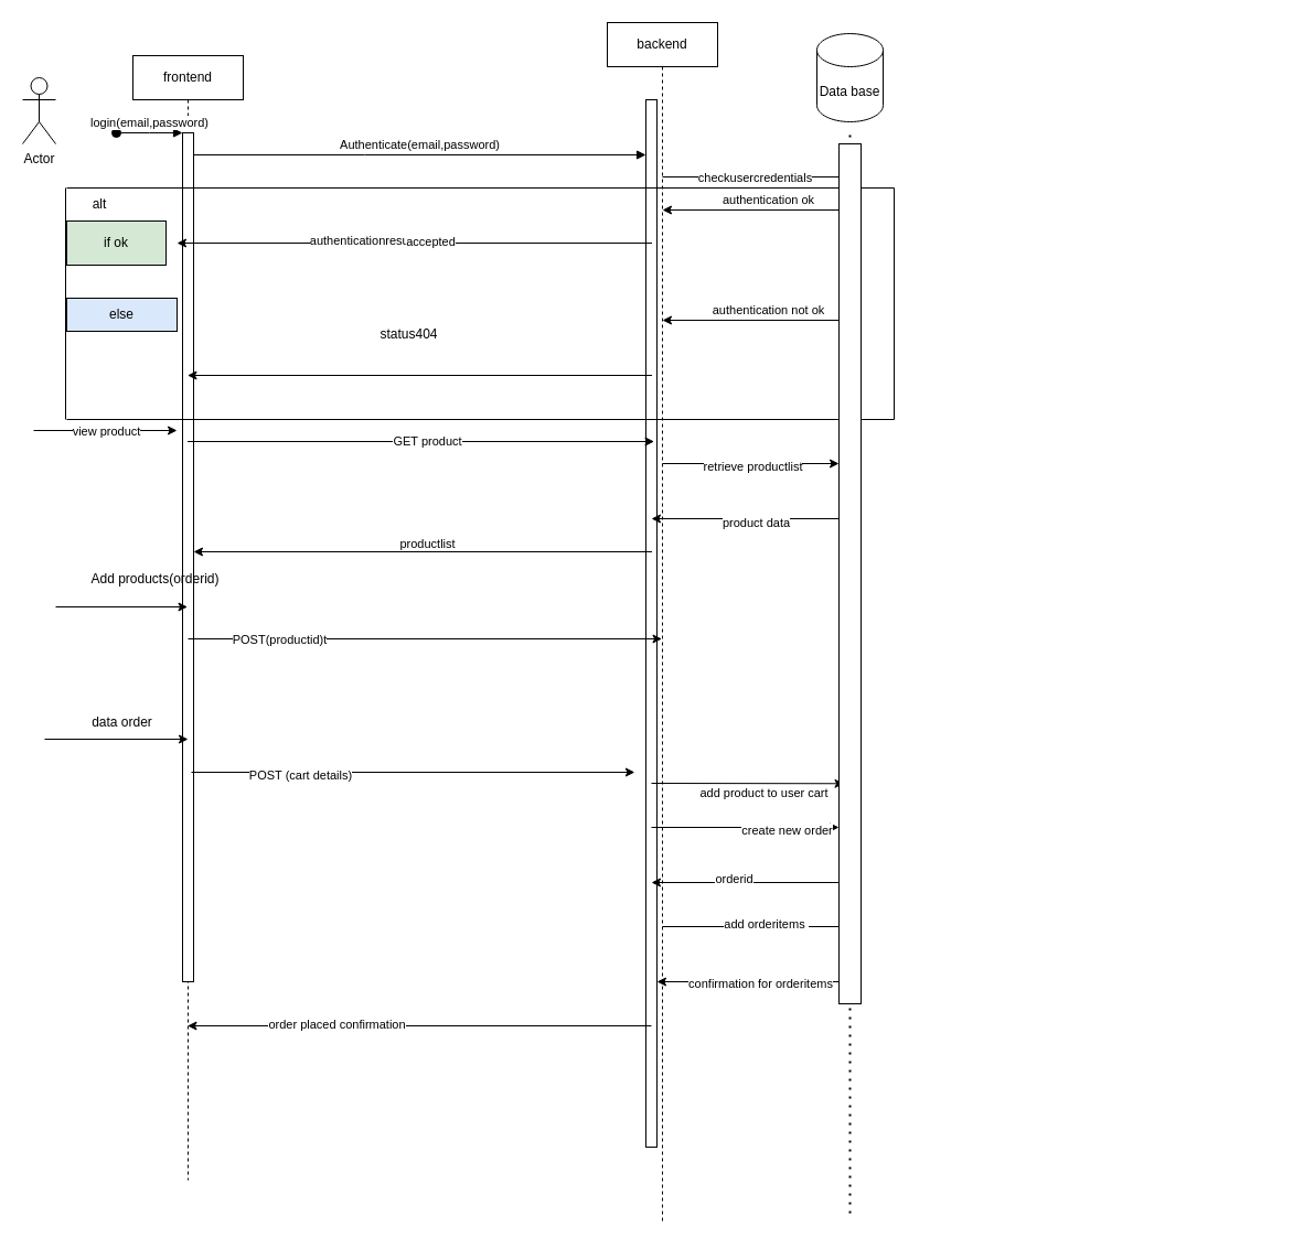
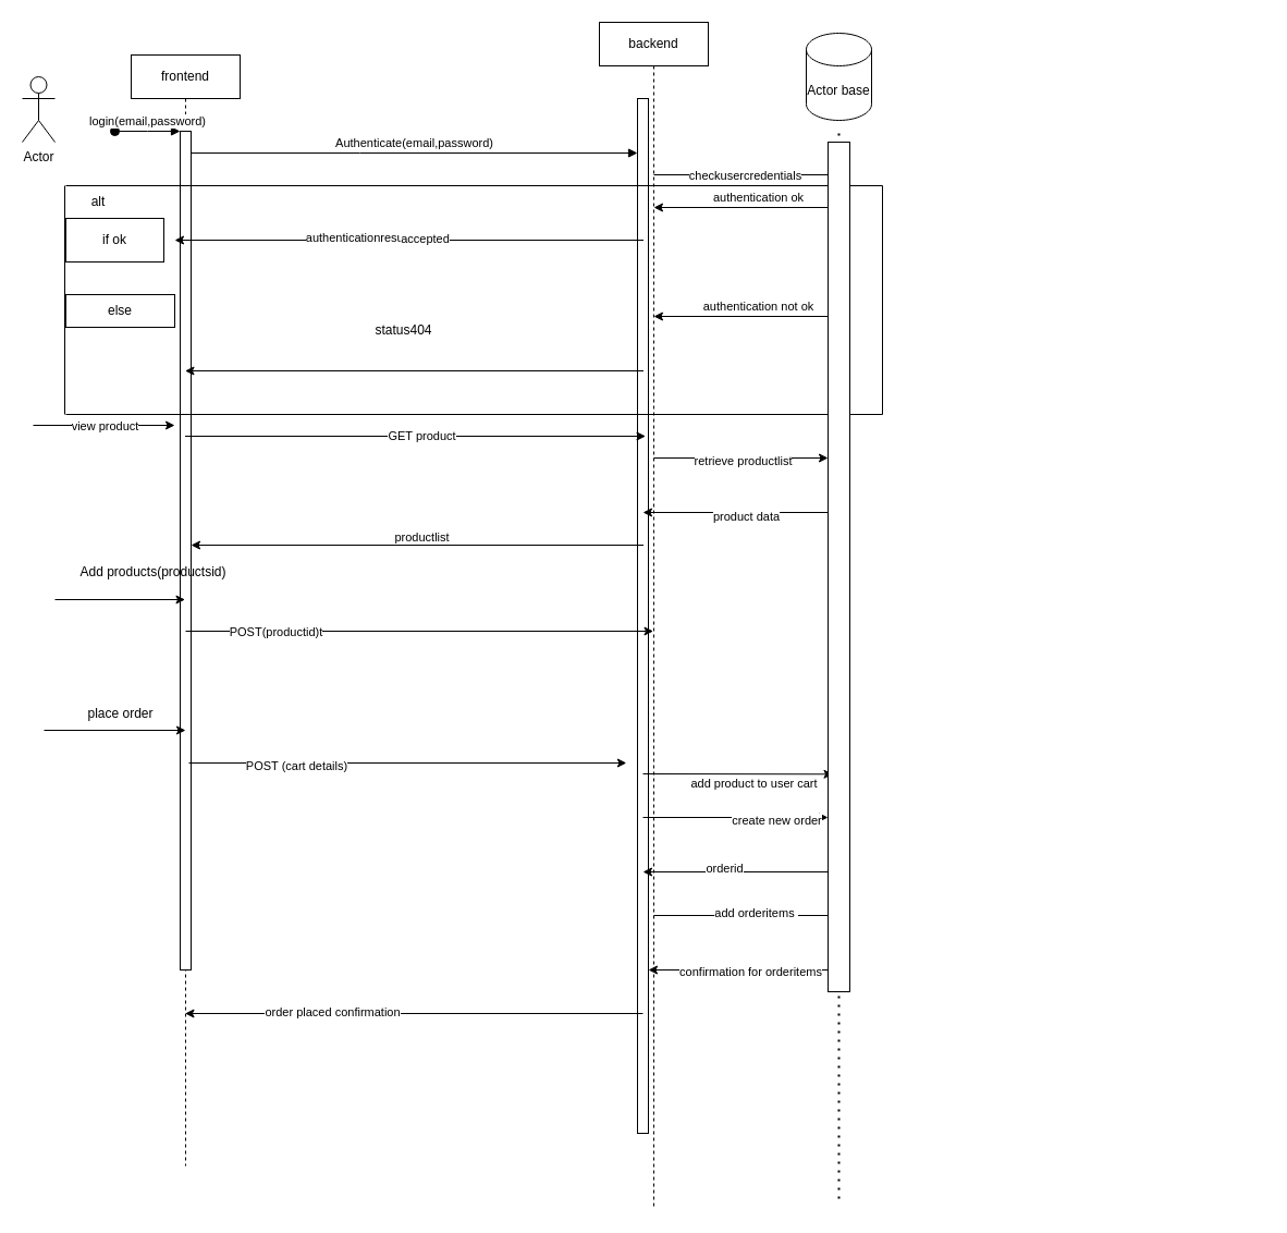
  <mxCell id="0" />
  <mxCell id="1" parent="0" />
  <mxCell id="2" value="frontend" style="shape=umlLifeline;perimeter=lifelinePerimeter;whiteSpace=wrap;html=1;container=0;dropTarget=0;collapsible=0;recursiveResize=0;outlineConnect=0;portConstraint=eastwest;newEdgeStyle={&quot;edgeStyle&quot;:&quot;elbowEdgeStyle&quot;,&quot;elbow&quot;:&quot;vertical&quot;,&quot;curved&quot;:0,&quot;rounded&quot;:0};" vertex="1" parent="1"><mxGeometry x="120" y="50" width="100" height="1020" as="geometry" /></mxCell>
  <mxCell id="3" value="" style="html=1;points=[];perimeter=orthogonalPerimeter;outlineConnect=0;targetShapes=umlLifeline;portConstraint=eastwest;newEdgeStyle={&quot;edgeStyle&quot;:&quot;elbowEdgeStyle&quot;,&quot;elbow&quot;:&quot;vertical&quot;,&quot;curved&quot;:0,&quot;rounded&quot;:0};" vertex="1" parent="2"><mxGeometry x="45" y="70" width="10" height="770" as="geometry" /></mxCell>
  <mxCell id="4" value="login(email,password)" style="html=1;verticalAlign=bottom;startArrow=oval;endArrow=block;startSize=8;edgeStyle=elbowEdgeStyle;elbow=vertical;curved=0;rounded=0;" edge="1" parent="2" target="3"><mxGeometry relative="1" as="geometry"><mxPoint x="-15" y="70" as="sourcePoint" /></mxGeometry></mxCell>
  <mxCell id="5" value="backend" style="shape=umlLifeline;perimeter=lifelinePerimeter;whiteSpace=wrap;html=1;container=0;dropTarget=0;collapsible=0;recursiveResize=0;outlineConnect=0;portConstraint=eastwest;newEdgeStyle={&quot;edgeStyle&quot;:&quot;elbowEdgeStyle&quot;,&quot;elbow&quot;:&quot;vertical&quot;,&quot;curved&quot;:0,&quot;rounded&quot;:0};" vertex="1" parent="1"><mxGeometry x="550" y="20" width="100" height="1090" as="geometry" /></mxCell>
  <mxCell id="6" value="" style="html=1;points=[];perimeter=orthogonalPerimeter;outlineConnect=0;targetShapes=umlLifeline;portConstraint=eastwest;newEdgeStyle={&quot;edgeStyle&quot;:&quot;elbowEdgeStyle&quot;,&quot;elbow&quot;:&quot;vertical&quot;,&quot;curved&quot;:0,&quot;rounded&quot;:0};" vertex="1" parent="5"><mxGeometry x="35" y="70" width="10" height="950" as="geometry" /></mxCell>
  <mxCell id="7" value="Authenticate(email,password)" style="html=1;verticalAlign=bottom;endArrow=block;edgeStyle=elbowEdgeStyle;elbow=vertical;curved=0;rounded=0;" edge="1" parent="1"><mxGeometry relative="1" as="geometry"><mxPoint x="175" y="140" as="sourcePoint" /><Array as="points"><mxPoint x="330" y="140" /></Array><mxPoint x="585" y="140" as="targetPoint" /></mxGeometry></mxCell>
  <mxCell id="8" value="Actor" style="shape=umlActor;verticalLabelPosition=bottom;verticalAlign=top;html=1;outlineConnect=0;" vertex="1" parent="1"><mxGeometry x="20" y="70" width="30" height="60" as="geometry" /></mxCell>
- <mxCell id="9" value="Data base" style="shape=cylinder3;whiteSpace=wrap;html=1;boundedLbl=1;backgroundOutline=1;size=15;" vertex="1" parent="1"><mxGeometry x="740" width="60" height="80" as="geometry" y="30" /></mxCell>
+ <mxCell id="9" value="Actor base" style="shape=cylinder3;whiteSpace=wrap;html=1;boundedLbl=1;backgroundOutline=1;size=15;" vertex="1" parent="1"><mxGeometry x="740" width="60" height="80" as="geometry" y="30" /></mxCell>
  <mxCell id="10" value="" style="edgeStyle=none;orthogonalLoop=1;jettySize=auto;html=1;rounded=0;" edge="1" parent="1"><mxGeometry width="100" relative="1" as="geometry"><mxPoint x="600" y="160" as="sourcePoint" /><mxPoint x="770" y="160" as="targetPoint" /><Array as="points" /></mxGeometry></mxCell>
  <mxCell id="11" value="checkusercredentials" style="edgeLabel;html=1;align=center;verticalAlign=middle;resizable=0;points=[];" connectable="0" vertex="1" parent="10"><mxGeometry x="-0.029" relative="1" as="geometry"><mxPoint as="offset" /></mxGeometry></mxCell>
  <mxCell id="12" value="" style="endArrow=none;dashed=1;html=1;dashPattern=1 3;strokeWidth=2;rounded=0;" edge="1" parent="1"><mxGeometry width="50" height="50" relative="1" as="geometry"><mxPoint x="770" y="1100" as="sourcePoint" /><mxPoint x="770" y="120" as="targetPoint" /><Array as="points"><mxPoint x="770" y="570" /></Array></mxGeometry></mxCell>
  <mxCell id="13" value="" style="endArrow=classic;html=1;rounded=0;" edge="1" parent="1"><mxGeometry width="50" height="50" relative="1" as="geometry"><mxPoint x="590.5" y="220" as="sourcePoint" /><mxPoint x="160" y="220" as="targetPoint" /></mxGeometry></mxCell>
  <mxCell id="14" value="authenticationresult" style="edgeLabel;html=1;align=center;verticalAlign=middle;resizable=0;points=[];" connectable="0" vertex="1" parent="13"><mxGeometry x="0.222" y="-3" relative="1" as="geometry"><mxPoint as="offset" /></mxGeometry></mxCell>
  <mxCell id="15" value="accepted" style="edgeLabel;html=1;align=center;verticalAlign=middle;resizable=0;points=[];" connectable="0" vertex="1" parent="13"><mxGeometry x="-0.065" y="-2" relative="1" as="geometry"><mxPoint as="offset" /></mxGeometry></mxCell>
  <mxCell id="16" value="" style="endArrow=classic;html=1;rounded=0;" edge="1" parent="1"><mxGeometry width="50" height="50" relative="1" as="geometry"><mxPoint x="30" y="390" as="sourcePoint" /><mxPoint x="160" y="390" as="targetPoint" /></mxGeometry></mxCell>
  <mxCell id="17" value="view product" style="edgeLabel;html=1;align=center;verticalAlign=middle;resizable=0;points=[];" connectable="0" vertex="1" parent="16"><mxGeometry x="0.007" y="3" relative="1" as="geometry"><mxPoint y="3" as="offset" /></mxGeometry></mxCell>
  <mxCell id="18" value="" style="endArrow=classic;html=1;rounded=0;" edge="1" parent="1"><mxGeometry width="50" height="50" relative="1" as="geometry"><mxPoint x="169.5" y="400" as="sourcePoint" /><mxPoint x="592.5" y="400" as="targetPoint" /></mxGeometry></mxCell>
  <mxCell id="19" value="GET product" style="edgeLabel;html=1;align=center;verticalAlign=middle;resizable=0;points=[];" connectable="0" vertex="1" parent="18"><mxGeometry x="0.025" y="1" relative="1" as="geometry"><mxPoint as="offset" /></mxGeometry></mxCell>
  <mxCell id="20" value="" style="endArrow=classic;html=1;rounded=0;" edge="1" parent="1"><mxGeometry width="50" height="50" relative="1" as="geometry"><mxPoint x="600" y="420" as="sourcePoint" /><mxPoint x="760" y="420" as="targetPoint" /></mxGeometry></mxCell>
  <mxCell id="21" value="retrieve productlist" style="edgeLabel;html=1;align=center;verticalAlign=middle;resizable=0;points=[];" connectable="0" vertex="1" parent="20"><mxGeometry x="0.01" y="-2" relative="1" as="geometry"><mxPoint as="offset" /></mxGeometry></mxCell>
  <mxCell id="22" value="" style="endArrow=classic;html=1;rounded=0;" edge="1" parent="1"><mxGeometry width="50" height="50" relative="1" as="geometry"><mxPoint x="770" y="470" as="sourcePoint" /><mxPoint x="590" y="470" as="targetPoint" /></mxGeometry></mxCell>
  <mxCell id="23" value="product data" style="edgeLabel;html=1;align=center;verticalAlign=middle;resizable=0;points=[];" connectable="0" vertex="1" parent="22"><mxGeometry x="-0.05" y="3" relative="1" as="geometry"><mxPoint as="offset" /></mxGeometry></mxCell>
  <mxCell id="24" value="" style="edgeStyle=none;orthogonalLoop=1;jettySize=auto;html=1;rounded=0;" edge="1" parent="1" target="3"><mxGeometry width="100" relative="1" as="geometry"><mxPoint x="590.5" y="500" as="sourcePoint" /><mxPoint x="180" y="500" as="targetPoint" /><Array as="points" /></mxGeometry></mxCell>
  <mxCell id="25" value="productlist" style="edgeLabel;html=1;align=center;verticalAlign=middle;resizable=0;points=[];" connectable="0" vertex="1" parent="24"><mxGeometry x="-0.02" y="-8" relative="1" as="geometry"><mxPoint as="offset" /></mxGeometry></mxCell>
- <mxCell id="26" value="Add products(orderid)" style="text;html=1;align=center;verticalAlign=middle;resizable=0;points=[];autosize=1;strokeColor=none;fillColor=none;" vertex="1" parent="1"><mxGeometry x="60" y="510" width="160" height="30" as="geometry" /></mxCell>
+ <mxCell id="26" value="Add products(productsid)" style="text;html=1;align=center;verticalAlign=middle;resizable=0;points=[];autosize=1;strokeColor=none;fillColor=none;" vertex="1" parent="1"><mxGeometry x="60" y="510" width="160" height="30" as="geometry" /></mxCell>
  <mxCell id="27" value="" style="endArrow=classic;html=1;rounded=0;" edge="1" parent="1" target="26"><mxGeometry width="50" height="50" relative="1" as="geometry"><mxPoint x="80" y="540" as="sourcePoint" /><mxPoint x="180" y="540" as="targetPoint" /></mxGeometry></mxCell>
  <mxCell id="28" value="" style="endArrow=classic;html=1;rounded=0;" edge="1" parent="1" target="2"><mxGeometry width="50" height="50" relative="1" as="geometry"><mxPoint x="50" y="550" as="sourcePoint" /><mxPoint x="139.5" y="550" as="targetPoint" /></mxGeometry></mxCell>
  <mxCell id="29" value="" style="endArrow=classic;html=1;rounded=0;" edge="1" parent="1" target="5"><mxGeometry width="50" height="50" relative="1" as="geometry"><mxPoint x="170" y="579" as="sourcePoint" /><mxPoint x="530" y="579" as="targetPoint" /></mxGeometry></mxCell>
  <mxCell id="30" value="POST(productid)t" style="edgeLabel;html=1;align=center;verticalAlign=middle;resizable=0;points=[];" connectable="0" vertex="1" parent="29"><mxGeometry x="-0.62" relative="1" as="geometry"><mxPoint as="offset" /></mxGeometry></mxCell>
  <mxCell id="31" value="" style="endArrow=classic;html=1;rounded=0;" edge="1" parent="1"><mxGeometry width="50" height="50" relative="1" as="geometry"><mxPoint x="590" y="710" as="sourcePoint" /><mxPoint x="764.5" y="710.29" as="targetPoint" /></mxGeometry></mxCell>
  <mxCell id="32" value="add product to user cart" style="edgeLabel;html=1;align=center;verticalAlign=middle;resizable=0;points=[];" connectable="0" vertex="1" parent="31"><mxGeometry x="0.166" relative="1" as="geometry"><mxPoint y="8" as="offset" /></mxGeometry></mxCell>
  <mxCell id="33" value="" style="endArrow=classic;html=1;rounded=0;" edge="1" parent="1"><mxGeometry width="50" height="50" relative="1" as="geometry"><mxPoint x="40" y="670" as="sourcePoint" /><mxPoint x="170" y="670" as="targetPoint" /></mxGeometry></mxCell>
- <mxCell id="34" value="data order" style="text;html=1;align=center;verticalAlign=middle;resizable=0;points=[];autosize=1;strokeColor=none;fillColor=none;" vertex="1" parent="1"><mxGeometry x="70" y="640" width="80" height="30" as="geometry" /></mxCell>
+ <mxCell id="34" value="place order" style="text;html=1;align=center;verticalAlign=middle;resizable=0;points=[];autosize=1;strokeColor=none;fillColor=none;" vertex="1" parent="1"><mxGeometry x="70" y="640" width="80" height="30" as="geometry" /></mxCell>
  <mxCell id="35" value="" style="endArrow=classic;html=1;rounded=0;" edge="1" parent="1"><mxGeometry width="50" height="50" relative="1" as="geometry"><mxPoint x="173.001" y="700" as="sourcePoint" /><mxPoint x="574.86" y="700" as="targetPoint" /></mxGeometry></mxCell>
  <mxCell id="36" value="POST (cart details)" style="edgeLabel;html=1;align=center;verticalAlign=middle;resizable=0;points=[];" connectable="0" vertex="1" parent="35"><mxGeometry x="0.052" y="-2" relative="1" as="geometry"><mxPoint x="-113" as="offset" /></mxGeometry></mxCell>
  <mxCell id="37" value="" style="endArrow=classic;html=1;rounded=0;" edge="1" parent="1"><mxGeometry width="50" height="50" relative="1" as="geometry"><mxPoint x="590" y="750" as="sourcePoint" /><mxPoint x="760" y="750" as="targetPoint" /></mxGeometry></mxCell>
  <mxCell id="38" value="create new order" style="edgeLabel;html=1;align=center;verticalAlign=middle;resizable=0;points=[];" connectable="0" vertex="1" parent="37"><mxGeometry x="0.434" y="-2" relative="1" as="geometry"><mxPoint as="offset" /></mxGeometry></mxCell>
  <mxCell id="39" value="" style="endArrow=classic;html=1;rounded=0;" edge="1" parent="1"><mxGeometry width="50" height="50" relative="1" as="geometry"><mxPoint x="770.83" y="800" as="sourcePoint" /><mxPoint x="589.997" y="800" as="targetPoint" /></mxGeometry></mxCell>
  <mxCell id="40" value="orderid" style="edgeLabel;html=1;align=center;verticalAlign=middle;resizable=0;points=[];" connectable="0" vertex="1" parent="39"><mxGeometry x="0.187" y="-4" relative="1" as="geometry"><mxPoint x="1" as="offset" /></mxGeometry></mxCell>
  <mxCell id="41" value="" style="endArrow=classic;html=1;rounded=0;" edge="1" parent="1"><mxGeometry width="50" height="50" relative="1" as="geometry"><mxPoint x="600" y="840" as="sourcePoint" /><mxPoint x="770" y="840" as="targetPoint" /></mxGeometry></mxCell>
  <mxCell id="42" value="add orderitems&amp;nbsp;" style="edgeLabel;html=1;align=center;verticalAlign=middle;resizable=0;points=[];" connectable="0" vertex="1" parent="41"><mxGeometry x="0.107" y="3" relative="1" as="geometry"><mxPoint x="-1" as="offset" /></mxGeometry></mxCell>
  <mxCell id="43" value="" style="endArrow=classic;html=1;rounded=0;" edge="1" parent="1"><mxGeometry width="50" height="50" relative="1" as="geometry"><mxPoint x="770" y="890" as="sourcePoint" /><mxPoint x="595" y="890" as="targetPoint" /></mxGeometry></mxCell>
  <mxCell id="44" value="confirmation for orderitems" style="edgeLabel;html=1;align=center;verticalAlign=middle;resizable=0;points=[];" connectable="0" vertex="1" parent="43"><mxGeometry x="-0.064" y="1" relative="1" as="geometry"><mxPoint as="offset" /></mxGeometry></mxCell>
  <mxCell id="45" value="" style="endArrow=classic;html=1;rounded=0;" edge="1" parent="1"><mxGeometry width="50" height="50" relative="1" as="geometry"><mxPoint x="590" y="930" as="sourcePoint" /><mxPoint x="169.5" y="930" as="targetPoint" /></mxGeometry></mxCell>
  <mxCell id="46" value="order placed confirmation" style="edgeLabel;html=1;align=center;verticalAlign=middle;resizable=0;points=[];" connectable="0" vertex="1" parent="45"><mxGeometry x="0.358" y="-2" relative="1" as="geometry"><mxPoint as="offset" /></mxGeometry></mxCell>
  <mxCell id="47" value="" style="edgeStyle=none;orthogonalLoop=1;jettySize=auto;html=1;rounded=0;" edge="1" parent="1"><mxGeometry width="100" relative="1" as="geometry"><mxPoint x="770" y="190" as="sourcePoint" /><mxPoint x="600" y="190" as="targetPoint" /><Array as="points" /></mxGeometry></mxCell>
  <mxCell id="48" value="authentication ok" style="edgeLabel;html=1;align=center;verticalAlign=middle;resizable=0;points=[];" connectable="0" vertex="1" parent="47"><mxGeometry x="-0.135" y="2" relative="1" as="geometry"><mxPoint x="-1" y="-12" as="offset" /></mxGeometry></mxCell>
  <mxCell id="49" value="" style="endArrow=none;html=1;rounded=0;" edge="1" parent="1"><mxGeometry width="50" height="50" relative="1" as="geometry"><mxPoint x="60" y="170" as="sourcePoint" /><mxPoint x="810" y="170" as="targetPoint" /></mxGeometry></mxCell>
  <mxCell id="50" value="" style="endArrow=none;html=1;rounded=0;" edge="1" parent="1"><mxGeometry width="50" height="50" relative="1" as="geometry"><mxPoint x="59" y="380" as="sourcePoint" /><mxPoint x="59" y="170" as="targetPoint" /></mxGeometry></mxCell>
  <mxCell id="51" value="" style="endArrow=none;html=1;rounded=0;" edge="1" parent="1"><mxGeometry width="50" height="50" relative="1" as="geometry"><mxPoint x="810" y="380" as="sourcePoint" /><mxPoint x="810" y="170" as="targetPoint" /></mxGeometry></mxCell>
  <mxCell id="52" value="" style="endArrow=none;html=1;rounded=0;" edge="1" parent="1"><mxGeometry width="50" height="50" relative="1" as="geometry"><mxPoint x="60" y="380" as="sourcePoint" /><mxPoint x="810" y="380" as="targetPoint" /></mxGeometry></mxCell>
  <mxCell id="53" value="" style="edgeStyle=none;orthogonalLoop=1;jettySize=auto;html=1;rounded=0;" edge="1" parent="1"><mxGeometry width="100" relative="1" as="geometry"><mxPoint x="770" y="290" as="sourcePoint" /><mxPoint x="600" y="290" as="targetPoint" /><Array as="points" /></mxGeometry></mxCell>
  <mxCell id="54" value="authentication not ok" style="edgeLabel;html=1;align=center;verticalAlign=middle;resizable=0;points=[];" connectable="0" vertex="1" parent="53"><mxGeometry x="-0.135" y="2" relative="1" as="geometry"><mxPoint x="-1" y="-12" as="offset" /></mxGeometry></mxCell>
  <mxCell id="55" value="" style="endArrow=classic;html=1;rounded=0;" edge="1" parent="1" target="2"><mxGeometry width="50" height="50" relative="1" as="geometry"><mxPoint x="590.5" y="340" as="sourcePoint" /><mxPoint x="220" y="340" as="targetPoint" /></mxGeometry></mxCell>
  <mxCell id="56" value="status404" style="text;html=1;align=center;verticalAlign=middle;resizable=0;points=[];autosize=1;strokeColor=none;fillColor=none;" vertex="1" parent="1"><mxGeometry x="330" y="288" width="80" height="30" as="geometry" /></mxCell>
  <mxCell id="57" value="" style="rounded=0;whiteSpace=wrap;html=1;rotation=90;" vertex="1" parent="1"><mxGeometry x="380" y="510" width="780" height="20" as="geometry" /></mxCell>
  <mxCell id="58" value="alt" style="text;html=1;align=center;verticalAlign=middle;whiteSpace=wrap;rounded=0;" vertex="1" parent="1"><mxGeometry x="60" y="170" width="60" height="30" as="geometry" /></mxCell>
- <mxCell id="59" value="if ok" style="whiteSpace=wrap;html=1;fillColor=#d5e8d4;" vertex="1" parent="1"><mxGeometry x="60" y="200" width="90" height="40" as="geometry" /></mxCell>
- <mxCell id="60" value="else" style="rounded=0;whiteSpace=wrap;html=1;fillColor=#dae8fc;" vertex="1" parent="1"><mxGeometry x="60" y="270" width="100" height="30" as="geometry" /></mxCell>
+ <mxCell id="59" value="if ok" style="whiteSpace=wrap;html=1;" vertex="1" parent="1"><mxGeometry x="60" y="200" width="90" height="40" as="geometry" /></mxCell>
+ <mxCell id="60" value="else" style="rounded=0;whiteSpace=wrap;html=1;" vertex="1" parent="1"><mxGeometry x="60" y="270" width="100" height="30" as="geometry" /></mxCell>
